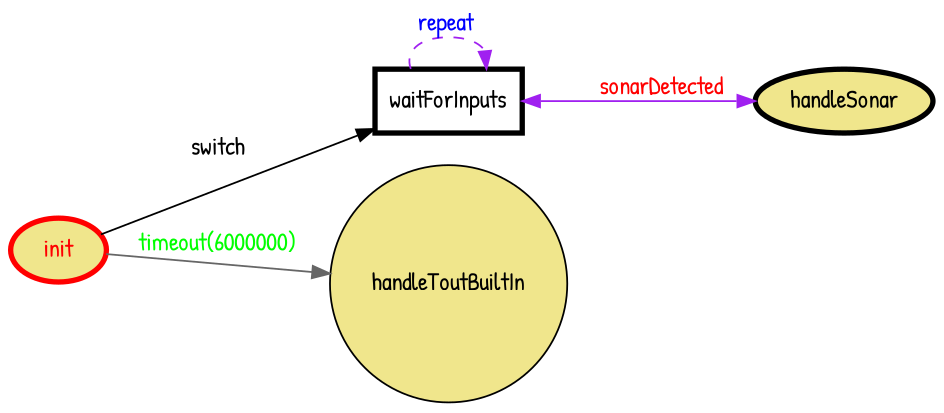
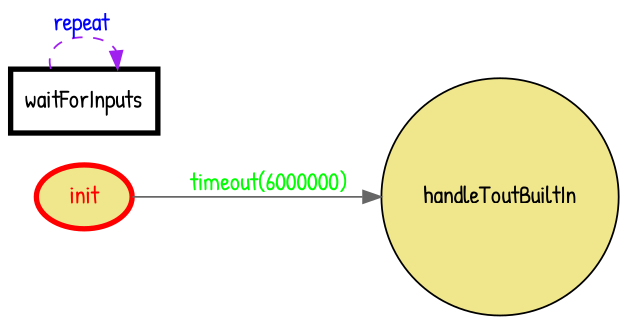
  digraph {
    fontname="Patrick Hand"
    rankdir=LR
    node [color=black fillcolor=khaki fontcolor=black fontname="Patrick Hand" penwidth=3 shape=ellipse style=filled]
    edge [color=purple fontname="Patrick Hand"]
    init [color=red fontcolor=red]
    waitForInputs [fillcolor=white shape=box]
    handleToutBuiltIn [shape=circle color="" fontcolor="" penwidth=""]
-   handleSonar
-   init -> waitForInputs [color=black fontcolor=black label=switch]
    init -> handleToutBuiltIn [color=gray40 fontcolor=green label="timeout(6000000)"]
    waitForInputs -> waitForInputs [fontcolor=blue label="repeat " style=dashed]
-   waitForInputs -> handleSonar [dir=both fontcolor=red label=sonarDetected]
  }
